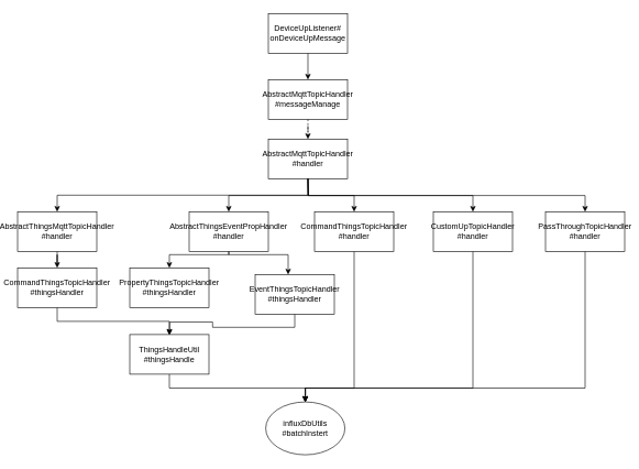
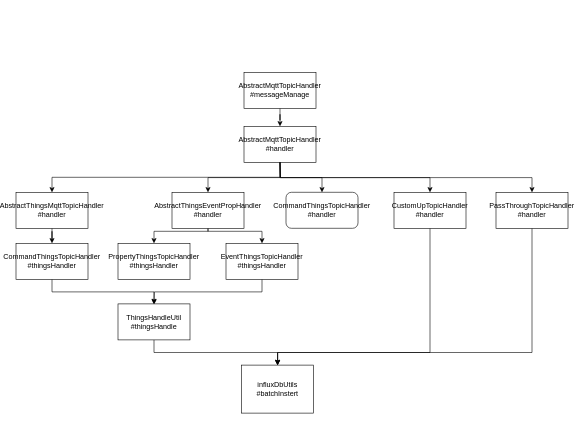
  <mxCell id="0" />
  <mxCell id="1" parent="0" />
- <mxCell id="2" value="" style="edgeStyle=orthogonalEdgeStyle;rounded=0;orthogonalLoop=1;jettySize=auto;html=1;" edge="1" parent="1" source="3" target="5"><mxGeometry relative="1" as="geometry" /></mxCell>
- <mxCell id="3" value="DeviceUpListener#&lt;br&gt;onDeviceUpMessage" style="rounded=0;whiteSpace=wrap;html=1;" vertex="1" parent="1"><mxGeometry x="400" y="20" width="120" height="60" as="geometry" /></mxCell>
- <mxCell id="4" value="" style="edgeStyle=orthogonalEdgeStyle;rounded=0;orthogonalLoop=1;jettySize=auto;html=1;dashed=1;" edge="1" parent="1" source="5" target="6"><mxGeometry relative="1" as="geometry" /></mxCell>
+ <mxCell id="4" value="" style="edgeStyle=orthogonalEdgeStyle;rounded=0;orthogonalLoop=1;jettySize=auto;html=1;" edge="1" parent="1" source="5" target="6"><mxGeometry relative="1" as="geometry" /></mxCell>
  <mxCell id="5" value="AbstractMqttTopicHandler&lt;br&gt;#messageManage" style="rounded=0;whiteSpace=wrap;html=1;" vertex="1" parent="1"><mxGeometry x="400" y="120" width="120" height="60" as="geometry" /></mxCell>
  <mxCell id="6" value="AbstractMqttTopicHandler&lt;br&gt;#handler" style="rounded=0;whiteSpace=wrap;html=1;" vertex="1" parent="1"><mxGeometry x="400" y="210" width="120" height="60" as="geometry" /></mxCell>
  <mxCell id="7" style="edgeStyle=orthogonalEdgeStyle;rounded=0;orthogonalLoop=1;jettySize=auto;html=1;exitX=0.5;exitY=0;exitDx=0;exitDy=0;entryX=0.5;entryY=1;entryDx=0;entryDy=0;endArrow=none;endFill=0;startArrow=classic;startFill=1;" edge="1" parent="1" source="9" target="6"><mxGeometry relative="1" as="geometry" /></mxCell>
  <mxCell id="8" value="" style="edgeStyle=orthogonalEdgeStyle;rounded=0;orthogonalLoop=1;jettySize=auto;html=1;startArrow=none;startFill=0;endArrow=classic;endFill=1;" edge="1" parent="1" source="9" target="15"><mxGeometry relative="1" as="geometry" /></mxCell>
  <mxCell id="9" value="AbstractThingsMqttTopicHandler&lt;br&gt;#handler" style="rounded=0;whiteSpace=wrap;html=1;" vertex="1" parent="1"><mxGeometry x="20" y="320" width="120" height="60" as="geometry" /></mxCell>
  <mxCell id="10" style="edgeStyle=orthogonalEdgeStyle;rounded=0;orthogonalLoop=1;jettySize=auto;html=1;exitX=0.5;exitY=0;exitDx=0;exitDy=0;startArrow=classic;startFill=1;endArrow=none;endFill=0;" edge="1" parent="1" source="13"><mxGeometry relative="1" as="geometry"><mxPoint x="460" y="270" as="targetPoint" /></mxGeometry></mxCell>
  <mxCell id="11" style="edgeStyle=orthogonalEdgeStyle;rounded=0;orthogonalLoop=1;jettySize=auto;html=1;exitX=0.5;exitY=1;exitDx=0;exitDy=0;entryX=0.5;entryY=0;entryDx=0;entryDy=0;startArrow=none;startFill=0;endArrow=classic;endFill=1;" edge="1" parent="1" source="13" target="16"><mxGeometry relative="1" as="geometry"><Array as="points"><mxPoint x="340" y="385" /><mxPoint x="250" y="385" /></Array></mxGeometry></mxCell>
  <mxCell id="12" style="edgeStyle=orthogonalEdgeStyle;rounded=0;orthogonalLoop=1;jettySize=auto;html=1;exitX=0.5;exitY=1;exitDx=0;exitDy=0;startArrow=none;startFill=0;endArrow=classic;endFill=1;" edge="1" parent="1" source="13" target="18"><mxGeometry relative="1" as="geometry"><Array as="points"><mxPoint x="340" y="385" /><mxPoint x="430" y="385" /></Array></mxGeometry></mxCell>
  <mxCell id="13" value="AbstractThingsEventPropHandler&lt;br&gt;#handler" style="rounded=0;whiteSpace=wrap;html=1;" vertex="1" parent="1"><mxGeometry x="280" y="320" width="120" height="60" as="geometry" /></mxCell>
  <mxCell id="14" style="edgeStyle=orthogonalEdgeStyle;rounded=0;orthogonalLoop=1;jettySize=auto;html=1;exitX=0.5;exitY=1;exitDx=0;exitDy=0;entryX=0.5;entryY=0;entryDx=0;entryDy=0;startArrow=none;startFill=0;endArrow=classic;endFill=1;" edge="1" parent="1" source="15" target="30"><mxGeometry relative="1" as="geometry"><Array as="points"><mxPoint x="80" y="486" /><mxPoint x="250" y="486" /></Array></mxGeometry></mxCell>
  <mxCell id="15" value="CommandThingsTopicHandler&lt;br&gt;#thingsHandler" style="rounded=0;whiteSpace=wrap;html=1;" vertex="1" parent="1"><mxGeometry x="20" y="405" width="120" height="60" as="geometry" /></mxCell>
  <mxCell id="16" value="PropertyThingsTopicHandler&lt;br&gt;#thingsHandler" style="rounded=0;whiteSpace=wrap;html=1;" vertex="1" parent="1"><mxGeometry x="190" y="405" width="120" height="60" as="geometry" /></mxCell>
  <mxCell id="17" style="edgeStyle=orthogonalEdgeStyle;rounded=0;orthogonalLoop=1;jettySize=auto;html=1;exitX=0.5;exitY=1;exitDx=0;exitDy=0;startArrow=none;startFill=0;endArrow=classic;endFill=1;" edge="1" parent="1" source="18"><mxGeometry relative="1" as="geometry"><mxPoint x="250" y="507" as="targetPoint" /></mxGeometry></mxCell>
- <mxCell id="18" value="EventThingsTopicHandler&lt;br&gt;#thingsHandler" style="rounded=0;whiteSpace=wrap;html=1;" vertex="1" parent="1"><mxGeometry x="380" y="415" width="120" height="60" as="geometry" /></mxCell>
+ <mxCell id="18" value="EventThingsTopicHandler&lt;br&gt;#thingsHandler" style="rounded=0;whiteSpace=wrap;html=1;" vertex="1" parent="1"><mxGeometry x="370" y="405" width="120" height="60" as="geometry" /></mxCell>
  <mxCell id="19" style="edgeStyle=orthogonalEdgeStyle;rounded=0;orthogonalLoop=1;jettySize=auto;html=1;exitX=0.5;exitY=0;exitDx=0;exitDy=0;startArrow=classic;startFill=1;endArrow=none;endFill=0;" edge="1" parent="1" source="21"><mxGeometry relative="1" as="geometry"><mxPoint x="460" y="270" as="targetPoint" /></mxGeometry></mxCell>
- <mxCell id="20" style="edgeStyle=orthogonalEdgeStyle;rounded=0;orthogonalLoop=1;jettySize=auto;html=1;exitX=0.5;exitY=1;exitDx=0;exitDy=0;entryX=0.5;entryY=0;entryDx=0;entryDy=0;startArrow=none;startFill=0;endArrow=classic;endFill=1;" edge="1" parent="1" source="21" target="28"><mxGeometry relative="1" as="geometry"><Array as="points"><mxPoint x="530" y="587" /><mxPoint x="456" y="587" /></Array></mxGeometry></mxCell>
- <mxCell id="21" value="CommandThingsTopicHandler&lt;br&gt;#handler" style="rounded=0;whiteSpace=wrap;html=1;" vertex="1" parent="1"><mxGeometry x="470" y="320" width="120" height="60" as="geometry" /></mxCell>
+ <mxCell id="21" value="CommandThingsTopicHandler&lt;br&gt;#handler" style="whiteSpace=wrap;html=1;rounded=1;" vertex="1" parent="1"><mxGeometry x="470" y="320" width="120" height="60" as="geometry" /></mxCell>
  <mxCell id="22" style="edgeStyle=orthogonalEdgeStyle;rounded=0;orthogonalLoop=1;jettySize=auto;html=1;exitX=0.5;exitY=0;exitDx=0;exitDy=0;startArrow=classic;startFill=1;endArrow=none;endFill=0;" edge="1" parent="1" source="24"><mxGeometry relative="1" as="geometry"><mxPoint x="460" y="270" as="targetPoint" /></mxGeometry></mxCell>
  <mxCell id="23" style="edgeStyle=orthogonalEdgeStyle;rounded=0;orthogonalLoop=1;jettySize=auto;html=1;exitX=0.5;exitY=1;exitDx=0;exitDy=0;entryX=0.5;entryY=0;entryDx=0;entryDy=0;startArrow=none;startFill=0;endArrow=classic;endFill=1;" edge="1" parent="1" source="24" target="28"><mxGeometry relative="1" as="geometry"><Array as="points"><mxPoint x="710" y="587" /><mxPoint x="456" y="587" /></Array></mxGeometry></mxCell>
  <mxCell id="24" value="CustomUpTopicHandler&lt;br&gt;#handler" style="rounded=0;whiteSpace=wrap;html=1;" vertex="1" parent="1"><mxGeometry x="650" y="320" width="120" height="60" as="geometry" /></mxCell>
  <mxCell id="25" style="edgeStyle=orthogonalEdgeStyle;rounded=0;orthogonalLoop=1;jettySize=auto;html=1;exitX=0.5;exitY=0;exitDx=0;exitDy=0;startArrow=classic;startFill=1;endArrow=none;endFill=0;" edge="1" parent="1" source="27"><mxGeometry relative="1" as="geometry"><mxPoint x="460" y="270" as="targetPoint" /></mxGeometry></mxCell>
  <mxCell id="26" style="edgeStyle=orthogonalEdgeStyle;rounded=0;orthogonalLoop=1;jettySize=auto;html=1;exitX=0.5;exitY=1;exitDx=0;exitDy=0;entryX=0.5;entryY=0;entryDx=0;entryDy=0;startArrow=none;startFill=0;endArrow=classic;endFill=1;" edge="1" parent="1" source="27" target="28"><mxGeometry relative="1" as="geometry"><Array as="points"><mxPoint x="880" y="587" /><mxPoint x="456" y="587" /></Array></mxGeometry></mxCell>
  <mxCell id="27" value="PassThroughTopicHandler&lt;br&gt;#handler" style="rounded=0;whiteSpace=wrap;html=1;" vertex="1" parent="1"><mxGeometry x="820" y="320" width="120" height="60" as="geometry" /></mxCell>
- <mxCell id="28" value="&lt;span&gt;influxDbUtils&lt;/span&gt;&lt;br&gt;&lt;span&gt;#batchInstert&lt;/span&gt;" style="ellipse;whiteSpace=wrap;html=1;" vertex="1" parent="1"><mxGeometry x="396" y="608" width="120" height="80" as="geometry" /></mxCell>
+ <mxCell id="28" value="&lt;span&gt;influxDbUtils&lt;/span&gt;&lt;br&gt;&lt;span&gt;#batchInstert&lt;/span&gt;" style="whiteSpace=wrap;html=1;rounded=0;" vertex="1" parent="1"><mxGeometry x="396" y="608" width="120" height="80" as="geometry" /></mxCell>
  <mxCell id="29" style="edgeStyle=orthogonalEdgeStyle;rounded=0;orthogonalLoop=1;jettySize=auto;html=1;exitX=0.5;exitY=1;exitDx=0;exitDy=0;startArrow=none;startFill=0;endArrow=classic;endFill=1;" edge="1" parent="1" source="30" target="28"><mxGeometry relative="1" as="geometry" /></mxCell>
  <mxCell id="30" value="ThingsHandleUtil&lt;br&gt;#thingsHandle" style="rounded=0;whiteSpace=wrap;html=1;" vertex="1" parent="1"><mxGeometry x="190" y="506" width="120" height="60" as="geometry" /></mxCell>
